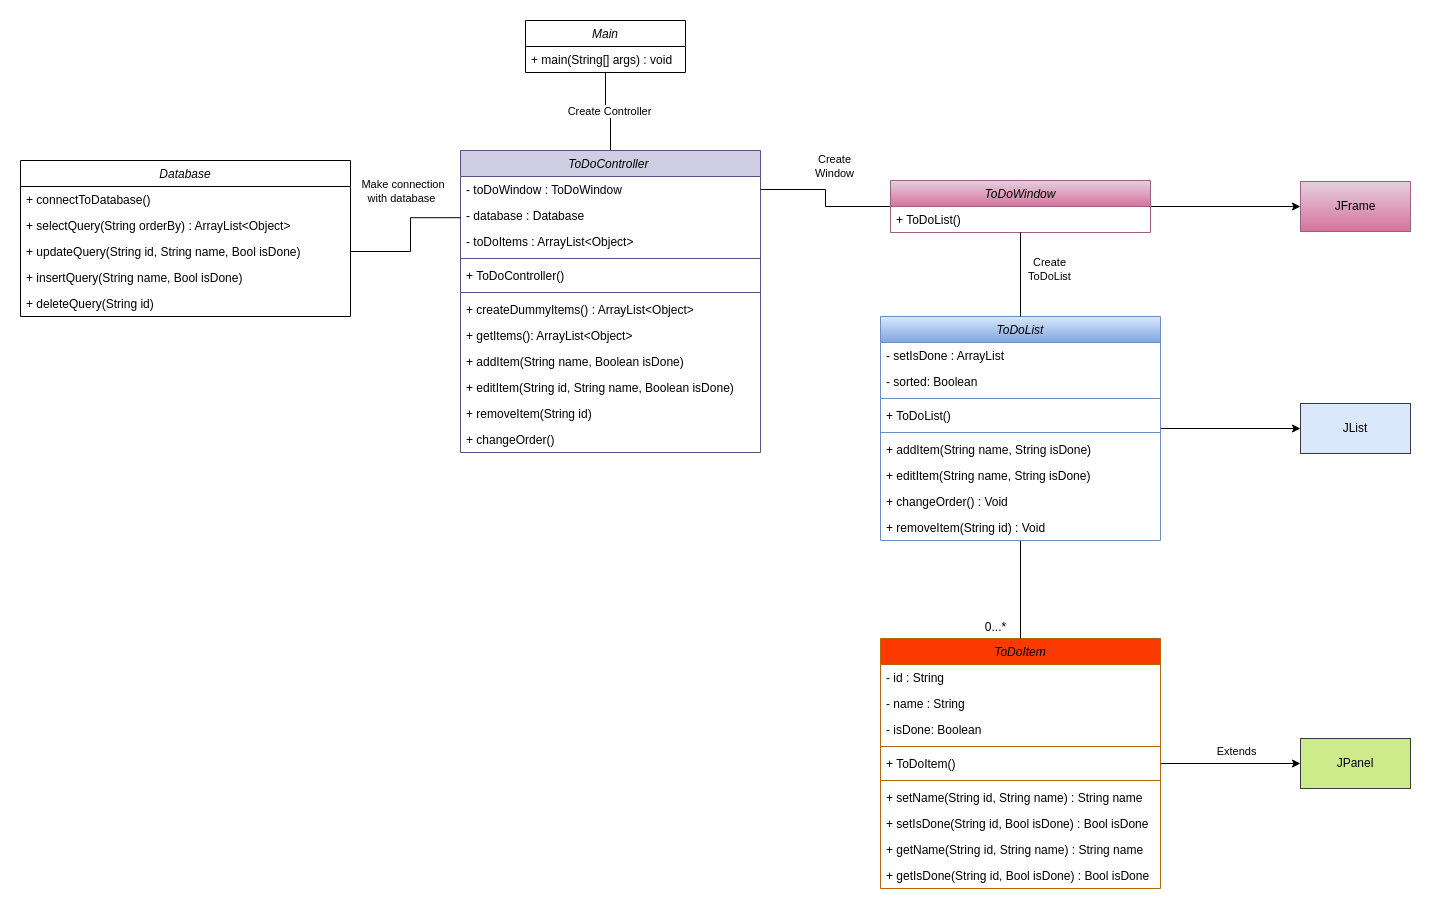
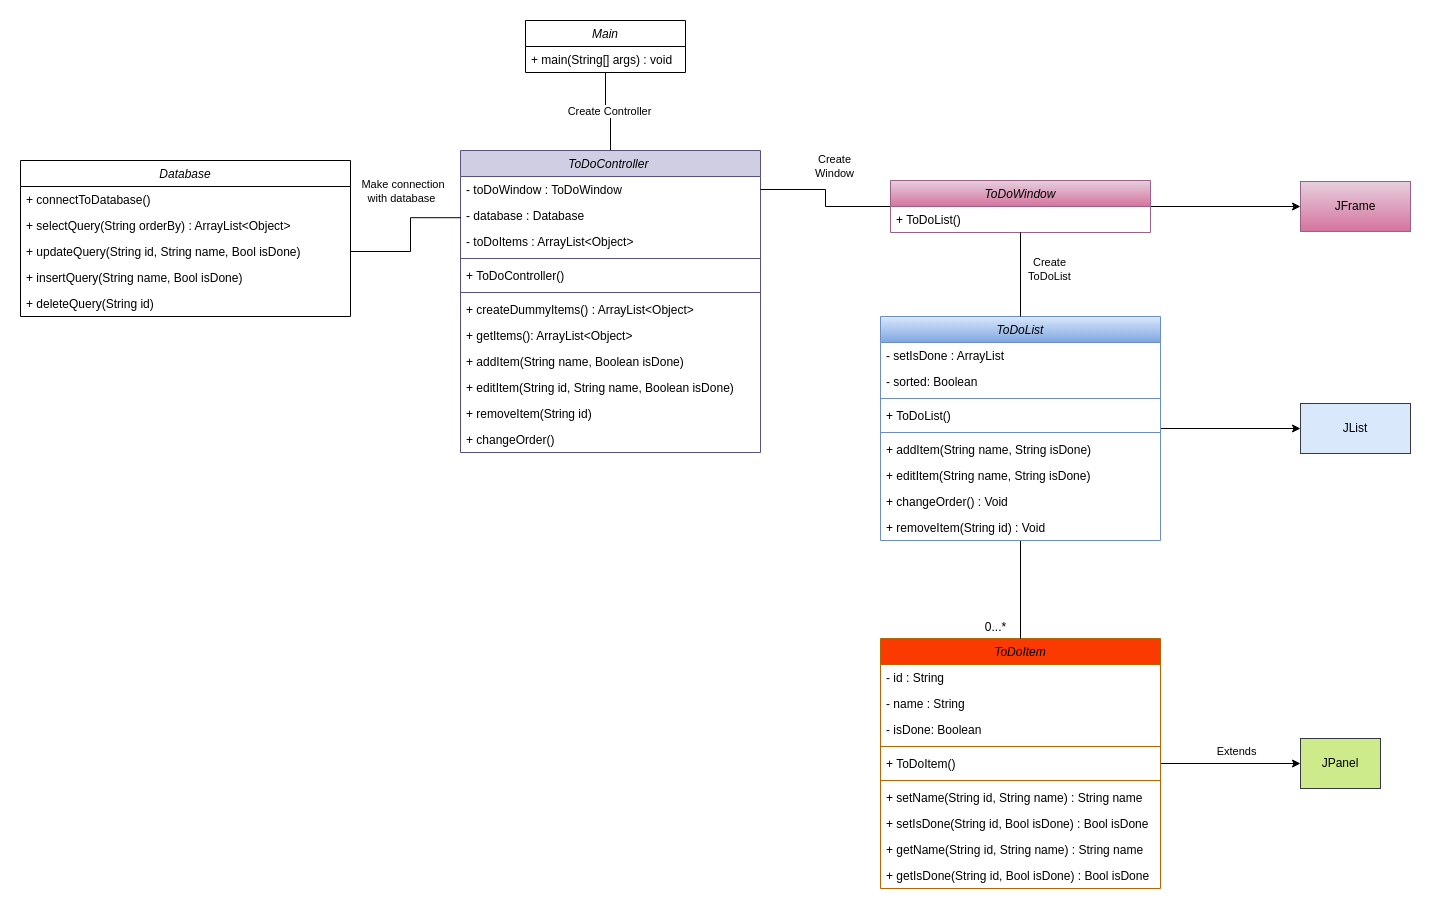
  <mxCell id="0" />
  <mxCell id="1" parent="0" />
  <mxCell id="2" style="edgeStyle=orthogonalEdgeStyle;rounded=0;orthogonalLoop=1;jettySize=auto;html=1;entryX=0.5;entryY=0;entryDx=0;entryDy=0;endArrow=none;endFill=0;" parent="1" source="4" target="6" edge="1"><mxGeometry relative="1" as="geometry" /></mxCell>
  <mxCell id="3" value="Create Controller" style="edgeLabel;html=1;align=center;verticalAlign=middle;resizable=0;points=[];" parent="2" vertex="1" connectable="0"><mxGeometry x="0.022" y="1" relative="1" as="geometry"><mxPoint as="offset" /></mxGeometry></mxCell>
  <mxCell id="4" value="&lt;span style=&quot;font-weight: normal;&quot;&gt;&lt;i&gt;Main&lt;/i&gt;&lt;/span&gt;" style="swimlane;fontStyle=1;align=center;verticalAlign=top;childLayout=stackLayout;horizontal=1;startSize=26;horizontalStack=0;resizeParent=1;resizeParentMax=0;resizeLast=0;collapsible=1;marginBottom=0;whiteSpace=wrap;html=1;" parent="1" vertex="1"><mxGeometry x="525" y="20" width="160" height="52" as="geometry" /></mxCell>
  <mxCell id="5" value="+ main(String[] args) : void" style="text;strokeColor=none;fillColor=none;align=left;verticalAlign=top;spacingLeft=4;spacingRight=4;overflow=hidden;rotatable=0;points=[[0,0.5],[1,0.5]];portConstraint=eastwest;whiteSpace=wrap;html=1;" parent="4" vertex="1"><mxGeometry y="26" width="160" height="26" as="geometry" /></mxCell>
  <mxCell id="6" value="&lt;span style=&quot;font-weight: normal;&quot;&gt;&lt;i&gt;ToDoController&amp;nbsp;&lt;/i&gt;&lt;/span&gt;" style="swimlane;fontStyle=1;align=center;verticalAlign=top;childLayout=stackLayout;horizontal=1;startSize=26;horizontalStack=0;resizeParent=1;resizeParentMax=0;resizeLast=0;collapsible=1;marginBottom=0;whiteSpace=wrap;html=1;swimlaneFillColor=none;fillStyle=auto;fillColor=#d0cee2;strokeColor=#56517e;" parent="1" vertex="1"><mxGeometry x="460" y="150" width="300" height="302" as="geometry"><mxRectangle x="-80" y="240" width="200" height="30" as="alternateBounds" /></mxGeometry></mxCell>
  <mxCell id="7" value="- toDoWindow : ToDoWindow" style="text;strokeColor=none;fillColor=none;align=left;verticalAlign=top;spacingLeft=4;spacingRight=4;overflow=hidden;rotatable=0;points=[[0,0.5],[1,0.5]];portConstraint=eastwest;whiteSpace=wrap;html=1;" parent="6" vertex="1"><mxGeometry y="26" width="300" height="26" as="geometry" /></mxCell>
  <mxCell id="8" value="- database : Database" style="text;strokeColor=none;fillColor=none;align=left;verticalAlign=top;spacingLeft=4;spacingRight=4;overflow=hidden;rotatable=0;points=[[0,0.5],[1,0.5]];portConstraint=eastwest;whiteSpace=wrap;html=1;" parent="6" vertex="1"><mxGeometry y="52" width="300" height="26" as="geometry" /></mxCell>
  <mxCell id="9" value="- toDoItems : ArrayList&amp;lt;Object&amp;gt;&amp;nbsp;" style="text;strokeColor=none;fillColor=none;align=left;verticalAlign=top;spacingLeft=4;spacingRight=4;overflow=hidden;rotatable=0;points=[[0,0.5],[1,0.5]];portConstraint=eastwest;whiteSpace=wrap;html=1;" parent="6" vertex="1"><mxGeometry y="78" width="300" height="26" as="geometry" /></mxCell>
  <mxCell id="10" value="" style="line;strokeWidth=1;fillColor=none;align=left;verticalAlign=middle;spacingTop=-1;spacingLeft=3;spacingRight=3;rotatable=0;labelPosition=right;points=[];portConstraint=eastwest;strokeColor=inherit;" parent="6" vertex="1"><mxGeometry y="104" width="300" height="8" as="geometry" /></mxCell>
  <mxCell id="11" value="+ ToDoController()" style="text;strokeColor=none;fillColor=none;align=left;verticalAlign=top;spacingLeft=4;spacingRight=4;overflow=hidden;rotatable=0;points=[[0,0.5],[1,0.5]];portConstraint=eastwest;whiteSpace=wrap;html=1;" parent="6" vertex="1"><mxGeometry y="112" width="300" height="26" as="geometry" /></mxCell>
  <mxCell id="12" value="" style="line;strokeWidth=1;fillColor=none;align=left;verticalAlign=middle;spacingTop=-1;spacingLeft=3;spacingRight=3;rotatable=0;labelPosition=right;points=[];portConstraint=eastwest;strokeColor=inherit;" parent="6" vertex="1"><mxGeometry y="138" width="300" height="8" as="geometry" /></mxCell>
  <mxCell id="13" value="+ createDummyItems() : ArrayList&amp;lt;Object&amp;gt;" style="text;strokeColor=none;fillColor=none;align=left;verticalAlign=top;spacingLeft=4;spacingRight=4;overflow=hidden;rotatable=0;points=[[0,0.5],[1,0.5]];portConstraint=eastwest;whiteSpace=wrap;html=1;" vertex="1" parent="6"><mxGeometry y="146" width="300" height="26" as="geometry" /></mxCell>
  <mxCell id="14" value="+ getItems(): ArrayList&amp;lt;Object&amp;gt;" style="text;strokeColor=none;fillColor=none;align=left;verticalAlign=top;spacingLeft=4;spacingRight=4;overflow=hidden;rotatable=0;points=[[0,0.5],[1,0.5]];portConstraint=eastwest;whiteSpace=wrap;html=1;" parent="6" vertex="1"><mxGeometry y="172" width="300" height="26" as="geometry" /></mxCell>
  <mxCell id="15" value="+ addItem(String name, Boolean isDone)" style="text;strokeColor=none;fillColor=none;align=left;verticalAlign=top;spacingLeft=4;spacingRight=4;overflow=hidden;rotatable=0;points=[[0,0.5],[1,0.5]];portConstraint=eastwest;whiteSpace=wrap;html=1;" parent="6" vertex="1"><mxGeometry y="198" width="300" height="26" as="geometry" /></mxCell>
  <mxCell id="16" value="+ editItem(String id, String name, Boolean isDone)" style="text;strokeColor=none;fillColor=none;align=left;verticalAlign=top;spacingLeft=4;spacingRight=4;overflow=hidden;rotatable=0;points=[[0,0.5],[1,0.5]];portConstraint=eastwest;whiteSpace=wrap;html=1;" parent="6" vertex="1"><mxGeometry y="224" width="300" height="26" as="geometry" /></mxCell>
  <mxCell id="17" value="+ removeItem(String id)" style="text;strokeColor=none;fillColor=none;align=left;verticalAlign=top;spacingLeft=4;spacingRight=4;overflow=hidden;rotatable=0;points=[[0,0.5],[1,0.5]];portConstraint=eastwest;whiteSpace=wrap;html=1;" parent="6" vertex="1"><mxGeometry y="250" width="300" height="26" as="geometry" /></mxCell>
  <mxCell id="18" value="+ changeOrder()" style="text;strokeColor=none;fillColor=none;align=left;verticalAlign=top;spacingLeft=4;spacingRight=4;overflow=hidden;rotatable=0;points=[[0,0.5],[1,0.5]];portConstraint=eastwest;whiteSpace=wrap;html=1;" vertex="1" parent="6"><mxGeometry y="276" width="300" height="26" as="geometry" /></mxCell>
  <mxCell id="19" style="edgeStyle=orthogonalEdgeStyle;rounded=0;orthogonalLoop=1;jettySize=auto;html=1;" edge="1" parent="1" source="21" target="44"><mxGeometry relative="1" as="geometry" /></mxCell>
  <mxCell id="20" value="&amp;nbsp;Extends&amp;nbsp;" style="edgeLabel;html=1;align=center;verticalAlign=middle;resizable=0;points=[];" vertex="1" connectable="0" parent="19"><mxGeometry x="0.143" relative="1" as="geometry"><mxPoint x="-5" y="-13" as="offset" /></mxGeometry></mxCell>
  <mxCell id="21" value="&lt;span style=&quot;font-weight: normal;&quot;&gt;&lt;i&gt;ToDoItem&lt;/i&gt;&lt;/span&gt;" style="swimlane;fontStyle=1;align=center;verticalAlign=top;childLayout=stackLayout;horizontal=1;startSize=26;horizontalStack=0;resizeParent=1;resizeParentMax=0;resizeLast=0;collapsible=1;marginBottom=0;whiteSpace=wrap;html=1;fillColor=#FA3A00;strokeColor=#b46504;" parent="1" vertex="1"><mxGeometry x="880" y="638" width="280" height="250" as="geometry" /></mxCell>
  <mxCell id="22" value="- id : String" style="text;strokeColor=none;fillColor=none;align=left;verticalAlign=top;spacingLeft=4;spacingRight=4;overflow=hidden;rotatable=0;points=[[0,0.5],[1,0.5]];portConstraint=eastwest;whiteSpace=wrap;html=1;" parent="21" vertex="1"><mxGeometry y="26" width="280" height="26" as="geometry" /></mxCell>
  <mxCell id="23" value="- name : String" style="text;strokeColor=none;fillColor=none;align=left;verticalAlign=top;spacingLeft=4;spacingRight=4;overflow=hidden;rotatable=0;points=[[0,0.5],[1,0.5]];portConstraint=eastwest;whiteSpace=wrap;html=1;" parent="21" vertex="1"><mxGeometry y="52" width="280" height="26" as="geometry" /></mxCell>
  <mxCell id="24" value="- isDone: Boolean" style="text;strokeColor=none;fillColor=none;align=left;verticalAlign=top;spacingLeft=4;spacingRight=4;overflow=hidden;rotatable=0;points=[[0,0.5],[1,0.5]];portConstraint=eastwest;whiteSpace=wrap;html=1;" parent="21" vertex="1"><mxGeometry y="78" width="280" height="26" as="geometry" /></mxCell>
  <mxCell id="25" value="" style="line;strokeWidth=1;fillColor=none;align=left;verticalAlign=middle;spacingTop=-1;spacingLeft=3;spacingRight=3;rotatable=0;labelPosition=right;points=[];portConstraint=eastwest;strokeColor=inherit;" parent="21" vertex="1"><mxGeometry y="104" width="280" height="8" as="geometry" /></mxCell>
  <mxCell id="26" value="+ ToDoItem()" style="text;strokeColor=none;fillColor=none;align=left;verticalAlign=top;spacingLeft=4;spacingRight=4;overflow=hidden;rotatable=0;points=[[0,0.5],[1,0.5]];portConstraint=eastwest;whiteSpace=wrap;html=1;" parent="21" vertex="1"><mxGeometry y="112" width="280" height="26" as="geometry" /></mxCell>
  <mxCell id="27" value="" style="line;strokeWidth=1;fillColor=none;align=left;verticalAlign=middle;spacingTop=-1;spacingLeft=3;spacingRight=3;rotatable=0;labelPosition=right;points=[];portConstraint=eastwest;strokeColor=inherit;" vertex="1" parent="21"><mxGeometry y="138" width="280" height="8" as="geometry" /></mxCell>
  <mxCell id="28" value="+ setName(String id, String name) : String name" style="text;strokeColor=none;fillColor=none;align=left;verticalAlign=top;spacingLeft=4;spacingRight=4;overflow=hidden;rotatable=0;points=[[0,0.5],[1,0.5]];portConstraint=eastwest;whiteSpace=wrap;html=1;" parent="21" vertex="1"><mxGeometry y="146" width="280" height="26" as="geometry" /></mxCell>
  <mxCell id="29" value="+ setIsDone(String id, Bool isDone) : Bool isDone" style="text;strokeColor=none;fillColor=none;align=left;verticalAlign=top;spacingLeft=4;spacingRight=4;overflow=hidden;rotatable=0;points=[[0,0.5],[1,0.5]];portConstraint=eastwest;whiteSpace=wrap;html=1;" parent="21" vertex="1"><mxGeometry y="172" width="280" height="26" as="geometry" /></mxCell>
  <mxCell id="30" value="+ getName(String id, String name) : String name" style="text;strokeColor=none;fillColor=none;align=left;verticalAlign=top;spacingLeft=4;spacingRight=4;overflow=hidden;rotatable=0;points=[[0,0.5],[1,0.5]];portConstraint=eastwest;whiteSpace=wrap;html=1;" parent="21" vertex="1"><mxGeometry y="198" width="280" height="26" as="geometry" /></mxCell>
  <mxCell id="31" value="+ getIsDone(String id, Bool isDone) : Bool isDone" style="text;strokeColor=none;fillColor=none;align=left;verticalAlign=top;spacingLeft=4;spacingRight=4;overflow=hidden;rotatable=0;points=[[0,0.5],[1,0.5]];portConstraint=eastwest;whiteSpace=wrap;html=1;" parent="21" vertex="1"><mxGeometry y="224" width="280" height="26" as="geometry" /></mxCell>
  <mxCell id="32" value="&lt;span style=&quot;font-weight: normal;&quot;&gt;&lt;i&gt;Database&lt;/i&gt;&lt;/span&gt;" style="swimlane;fontStyle=1;align=center;verticalAlign=top;childLayout=stackLayout;horizontal=1;startSize=26;horizontalStack=0;resizeParent=1;resizeParentMax=0;resizeLast=0;collapsible=1;marginBottom=0;whiteSpace=wrap;html=1;" parent="1" vertex="1"><mxGeometry x="20" y="160" width="330" height="156" as="geometry"><mxRectangle x="-80" y="240" width="200" height="30" as="alternateBounds" /></mxGeometry></mxCell>
  <mxCell id="33" value="+ connectToDatabase()" style="text;strokeColor=none;fillColor=none;align=left;verticalAlign=top;spacingLeft=4;spacingRight=4;overflow=hidden;rotatable=0;points=[[0,0.5],[1,0.5]];portConstraint=eastwest;whiteSpace=wrap;html=1;" parent="32" vertex="1"><mxGeometry y="26" width="330" height="26" as="geometry" /></mxCell>
  <mxCell id="34" value="+ selectQuery(String orderBy) : ArrayList&amp;lt;Object&amp;gt;" style="text;strokeColor=none;fillColor=none;align=left;verticalAlign=top;spacingLeft=4;spacingRight=4;overflow=hidden;rotatable=0;points=[[0,0.5],[1,0.5]];portConstraint=eastwest;whiteSpace=wrap;html=1;" parent="32" vertex="1"><mxGeometry y="52" width="330" height="26" as="geometry" /></mxCell>
  <mxCell id="35" value="+ updateQuery(String id, String name, Bool isDone)" style="text;strokeColor=none;fillColor=none;align=left;verticalAlign=top;spacingLeft=4;spacingRight=4;overflow=hidden;rotatable=0;points=[[0,0.5],[1,0.5]];portConstraint=eastwest;whiteSpace=wrap;html=1;" parent="32" vertex="1"><mxGeometry y="78" width="330" height="26" as="geometry" /></mxCell>
  <mxCell id="36" value="+ insertQuery(String name, Bool isDone)" style="text;strokeColor=none;fillColor=none;align=left;verticalAlign=top;spacingLeft=4;spacingRight=4;overflow=hidden;rotatable=0;points=[[0,0.5],[1,0.5]];portConstraint=eastwest;whiteSpace=wrap;html=1;" parent="32" vertex="1"><mxGeometry y="104" width="330" height="26" as="geometry" /></mxCell>
  <mxCell id="37" value="+ deleteQuery(String id)" style="text;strokeColor=none;fillColor=none;align=left;verticalAlign=top;spacingLeft=4;spacingRight=4;overflow=hidden;rotatable=0;points=[[0,0.5],[1,0.5]];portConstraint=eastwest;whiteSpace=wrap;html=1;" parent="32" vertex="1"><mxGeometry y="130" width="330" height="26" as="geometry" /></mxCell>
  <mxCell id="38" style="edgeStyle=orthogonalEdgeStyle;rounded=0;orthogonalLoop=1;jettySize=auto;html=1;entryX=1;entryY=0.5;entryDx=0;entryDy=0;endArrow=none;endFill=0;" parent="1" source="41" target="7" edge="1"><mxGeometry relative="1" as="geometry" /></mxCell>
  <mxCell id="39" value="Create&lt;br&gt;Window" style="edgeLabel;html=1;align=center;verticalAlign=middle;resizable=0;points=[];" parent="38" vertex="1" connectable="0"><mxGeometry x="0.377" y="-1" relative="1" as="geometry"><mxPoint x="27" y="-23" as="offset" /></mxGeometry></mxCell>
  <mxCell id="40" style="edgeStyle=orthogonalEdgeStyle;rounded=0;orthogonalLoop=1;jettySize=auto;html=1;" edge="1" parent="1" source="41" target="43"><mxGeometry relative="1" as="geometry" /></mxCell>
  <mxCell id="41" value="&lt;span style=&quot;font-weight: normal;&quot;&gt;&lt;i&gt;ToDoWindow&lt;/i&gt;&lt;/span&gt;" style="swimlane;fontStyle=1;align=center;verticalAlign=top;childLayout=stackLayout;horizontal=1;startSize=26;horizontalStack=0;resizeParent=1;resizeParentMax=0;resizeLast=0;collapsible=1;marginBottom=0;whiteSpace=wrap;html=1;fillColor=#e6d0de;gradientColor=#d5739d;strokeColor=#996185;" parent="1" vertex="1"><mxGeometry x="890" y="180" width="260" height="52" as="geometry"><mxRectangle x="-80" y="240" width="200" height="30" as="alternateBounds" /></mxGeometry></mxCell>
  <mxCell id="42" value="+ ToDoList()" style="text;strokeColor=none;fillColor=none;align=left;verticalAlign=top;spacingLeft=4;spacingRight=4;overflow=hidden;rotatable=0;points=[[0,0.5],[1,0.5]];portConstraint=eastwest;whiteSpace=wrap;html=1;" parent="41" vertex="1"><mxGeometry y="26" width="260" height="26" as="geometry" /></mxCell>
  <mxCell id="43" value="JFrame" style="html=1;whiteSpace=wrap;fillColor=#e6d0de;gradientColor=#d5739d;strokeColor=#996185;" parent="1" vertex="1"><mxGeometry x="1300" y="181" width="110" height="50" as="geometry" /></mxCell>
- <mxCell id="44" value="JPanel" style="html=1;whiteSpace=wrap;fillColor=#cdeb8b;strokeColor=#36393d;" parent="1" vertex="1"><mxGeometry x="1300" y="738" width="110" height="50" as="geometry" /></mxCell>
+ <mxCell id="44" value="JPanel" style="html=1;whiteSpace=wrap;fillColor=#cdeb8b;strokeColor=#36393d;" parent="1" vertex="1"><mxGeometry x="1300" y="738" width="80" height="50" as="geometry" /></mxCell>
  <mxCell id="45" style="edgeStyle=orthogonalEdgeStyle;rounded=0;orthogonalLoop=1;jettySize=auto;html=1;entryX=0.001;entryY=0.585;entryDx=0;entryDy=0;entryPerimeter=0;endArrow=none;endFill=0;" parent="1" source="35" target="8" edge="1"><mxGeometry relative="1" as="geometry"><Array as="points"><mxPoint x="410" y="251" /><mxPoint x="410" y="217" /></Array></mxGeometry></mxCell>
  <mxCell id="46" value="&amp;nbsp;Make connection&lt;br&gt;with database" style="edgeLabel;html=1;align=center;verticalAlign=middle;resizable=0;points=[];" parent="45" vertex="1" connectable="0"><mxGeometry x="-0.121" y="3" relative="1" as="geometry"><mxPoint x="-7" y="-58" as="offset" /></mxGeometry></mxCell>
  <mxCell id="47" style="edgeStyle=orthogonalEdgeStyle;rounded=0;orthogonalLoop=1;jettySize=auto;html=1;entryX=0;entryY=0.5;entryDx=0;entryDy=0;" edge="1" parent="1" source="49" target="59"><mxGeometry relative="1" as="geometry"><mxPoint x="1305" y="575" as="targetPoint" /></mxGeometry></mxCell>
  <mxCell id="48" style="edgeStyle=orthogonalEdgeStyle;rounded=0;orthogonalLoop=1;jettySize=auto;html=1;entryX=0.5;entryY=0;entryDx=0;entryDy=0;endArrow=none;endFill=0;" edge="1" parent="1" source="49" target="21"><mxGeometry relative="1" as="geometry" /></mxCell>
  <mxCell id="49" value="&lt;span style=&quot;font-weight: normal;&quot;&gt;&lt;i&gt;ToDoList&lt;/i&gt;&lt;/span&gt;" style="swimlane;fontStyle=1;align=center;verticalAlign=top;childLayout=stackLayout;horizontal=1;startSize=26;horizontalStack=0;resizeParent=1;resizeParentMax=0;resizeLast=0;collapsible=1;marginBottom=0;whiteSpace=wrap;html=1;fillColor=#dae8fc;strokeColor=#6c8ebf;gradientColor=#7ea6e0;" vertex="1" parent="1"><mxGeometry x="880" y="316" width="280" height="224" as="geometry" /></mxCell>
  <mxCell id="50" value="- setIsDone : ArrayList" style="text;strokeColor=none;fillColor=none;align=left;verticalAlign=top;spacingLeft=4;spacingRight=4;overflow=hidden;rotatable=0;points=[[0,0.5],[1,0.5]];portConstraint=eastwest;whiteSpace=wrap;html=1;" vertex="1" parent="49"><mxGeometry y="26" width="280" height="26" as="geometry" /></mxCell>
  <mxCell id="51" value="- sorted: Boolean" style="text;strokeColor=none;fillColor=none;align=left;verticalAlign=top;spacingLeft=4;spacingRight=4;overflow=hidden;rotatable=0;points=[[0,0.5],[1,0.5]];portConstraint=eastwest;whiteSpace=wrap;html=1;" vertex="1" parent="49"><mxGeometry y="52" width="280" height="26" as="geometry" /></mxCell>
  <mxCell id="52" value="" style="line;strokeWidth=1;fillColor=none;align=left;verticalAlign=middle;spacingTop=-1;spacingLeft=3;spacingRight=3;rotatable=0;labelPosition=right;points=[];portConstraint=eastwest;strokeColor=inherit;" vertex="1" parent="49"><mxGeometry y="78" width="280" height="8" as="geometry" /></mxCell>
  <mxCell id="53" value="+ ToDoList()" style="text;strokeColor=none;fillColor=none;align=left;verticalAlign=top;spacingLeft=4;spacingRight=4;overflow=hidden;rotatable=0;points=[[0,0.5],[1,0.5]];portConstraint=eastwest;whiteSpace=wrap;html=1;" vertex="1" parent="49"><mxGeometry y="86" width="280" height="26" as="geometry" /></mxCell>
  <mxCell id="54" value="" style="line;strokeWidth=1;fillColor=none;align=left;verticalAlign=middle;spacingTop=-1;spacingLeft=3;spacingRight=3;rotatable=0;labelPosition=right;points=[];portConstraint=eastwest;strokeColor=inherit;" vertex="1" parent="49"><mxGeometry y="112" width="280" height="8" as="geometry" /></mxCell>
  <mxCell id="55" value="+ addItem(String name, String isDone)" style="text;strokeColor=none;fillColor=none;align=left;verticalAlign=top;spacingLeft=4;spacingRight=4;overflow=hidden;rotatable=0;points=[[0,0.5],[1,0.5]];portConstraint=eastwest;whiteSpace=wrap;html=1;" vertex="1" parent="49"><mxGeometry y="120" width="280" height="26" as="geometry" /></mxCell>
  <mxCell id="56" value="+ editItem(String name, String isDone)" style="text;strokeColor=none;fillColor=none;align=left;verticalAlign=top;spacingLeft=4;spacingRight=4;overflow=hidden;rotatable=0;points=[[0,0.5],[1,0.5]];portConstraint=eastwest;whiteSpace=wrap;html=1;" vertex="1" parent="49"><mxGeometry y="146" width="280" height="26" as="geometry" /></mxCell>
  <mxCell id="57" value="+ changeOrder() : Void" style="text;strokeColor=none;fillColor=none;align=left;verticalAlign=top;spacingLeft=4;spacingRight=4;overflow=hidden;rotatable=0;points=[[0,0.5],[1,0.5]];portConstraint=eastwest;whiteSpace=wrap;html=1;" vertex="1" parent="49"><mxGeometry y="172" width="280" height="26" as="geometry" /></mxCell>
  <mxCell id="58" value="+ removeItem(String id) : Void" style="text;strokeColor=none;fillColor=none;align=left;verticalAlign=top;spacingLeft=4;spacingRight=4;overflow=hidden;rotatable=0;points=[[0,0.5],[1,0.5]];portConstraint=eastwest;whiteSpace=wrap;html=1;" vertex="1" parent="49"><mxGeometry y="198" width="280" height="26" as="geometry" /></mxCell>
  <mxCell id="59" value="JList" style="html=1;whiteSpace=wrap;fillColor=#dae8fc;strokeColor=#36393d;" vertex="1" parent="1"><mxGeometry x="1300" y="403" width="110" height="50" as="geometry" /></mxCell>
  <mxCell id="60" style="edgeStyle=orthogonalEdgeStyle;rounded=0;orthogonalLoop=1;jettySize=auto;html=1;endArrow=none;endFill=0;" edge="1" parent="1" source="42" target="49"><mxGeometry relative="1" as="geometry"><Array as="points"><mxPoint x="1015" y="318" /><mxPoint x="1015" y="318" /></Array></mxGeometry></mxCell>
  <mxCell id="61" value="&amp;nbsp;Create&amp;nbsp;&lt;br&gt;&amp;nbsp;ToDoList&amp;nbsp;" style="edgeLabel;html=1;align=center;verticalAlign=middle;resizable=0;points=[];" vertex="1" connectable="0" parent="60"><mxGeometry x="-0.347" y="2" relative="1" as="geometry"><mxPoint x="26" y="9" as="offset" /></mxGeometry></mxCell>
  <mxCell id="62" value="0...*" style="text;html=1;align=center;verticalAlign=middle;resizable=0;points=[];autosize=1;strokeColor=none;fillColor=none;" vertex="1" parent="1"><mxGeometry x="975" y="614" width="39" height="26" as="geometry" /></mxCell>
